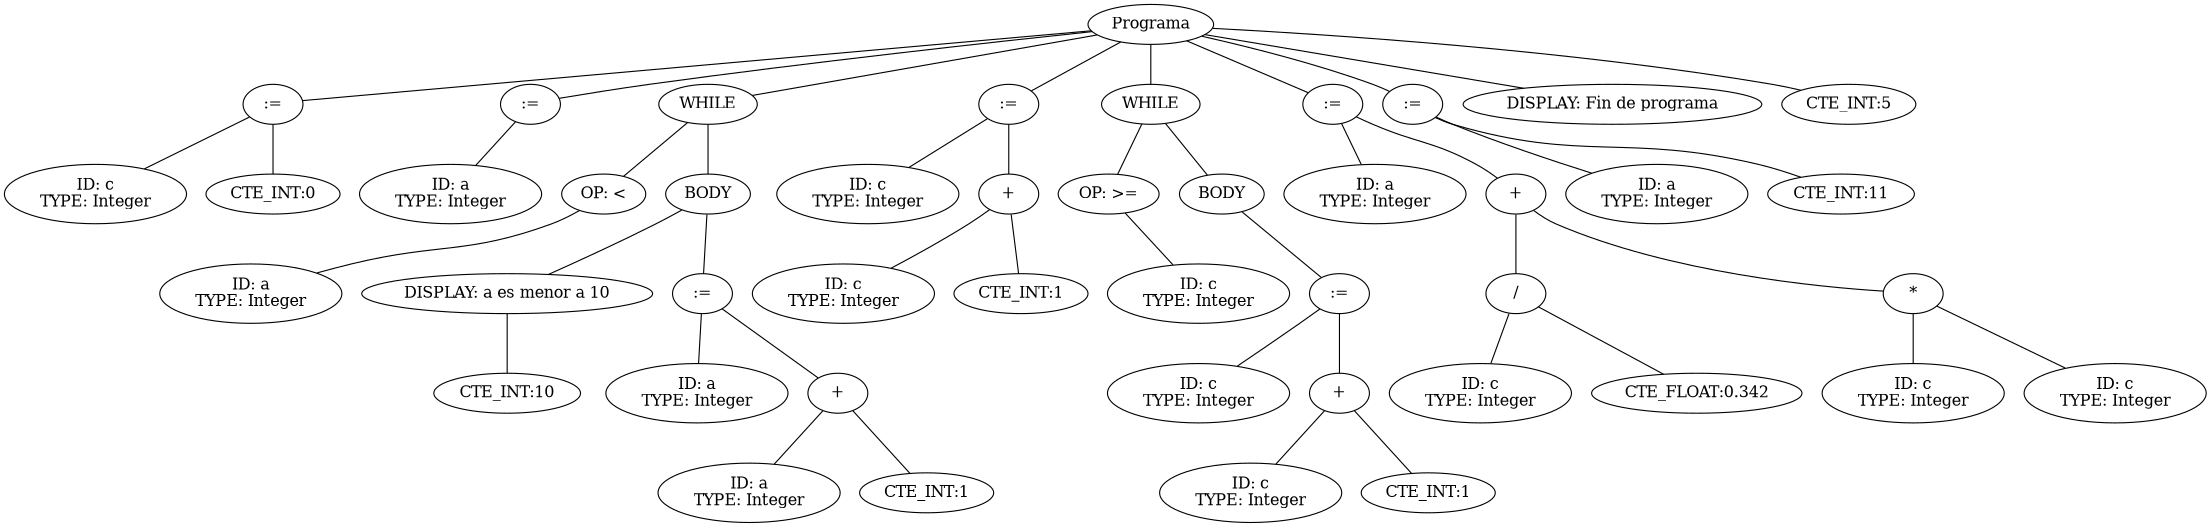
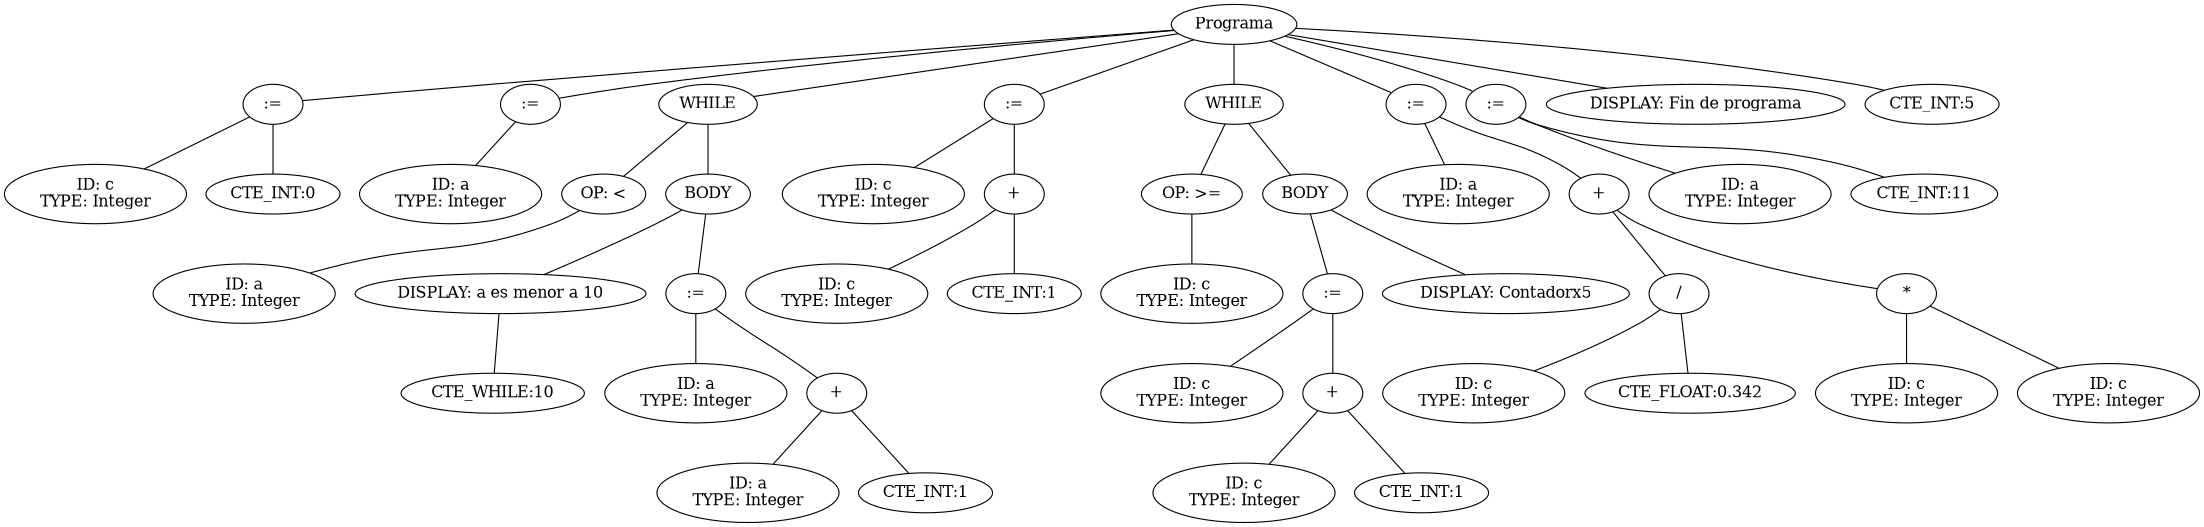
  graph {
    n1 [label=Programa]
    n2 [label=":="]
    n3 [label=":="]
    n4 [label=WHILE]
    n5 [label=":="]
    n6 [label=WHILE]
    n7 [label=":="]
    n8 [label=":="]
    n9 [label="DISPLAY: Fin de programa"]
    n10 [label="CTE_INT:5"]
    n11 [label="ID: c\nTYPE: Integer"]
    n12 [label="CTE_INT:0"]
    n13 [label="ID: a\nTYPE: Integer"]
    n14 [label="OP: <"]
    n15 [label=BODY]
    n16 [label="ID: c\nTYPE: Integer"]
    n17 [label="+"]
    n18 [label="OP: >="]
    n19 [label=BODY]
    n20 [label="ID: a\nTYPE: Integer"]
    n21 [label="+"]
    n22 [label="ID: a\nTYPE: Integer"]
    n23 [label="CTE_INT:11"]
    n24 [label="ID: a\nTYPE: Integer"]
    n25 [label="DISPLAY: a es menor a 10"]
    n26 [label=":="]
-   n27 [label="CTE_INT:10"]
+   n27 [label="CTE_WHILE:10"]
    n28 [label="ID: a\nTYPE: Integer"]
    n29 [label="+"]
    n30 [label="ID: a\nTYPE: Integer"]
    n31 [label="CTE_INT:1"]
    n32 [label="ID: c\nTYPE: Integer"]
    n33 [label="CTE_INT:1"]
    n34 [label="ID: c\nTYPE: Integer"]
    n35 [label=":="]
+   n36 [label="DISPLAY: Contadorx5"]
    n37 [label="ID: c\nTYPE: Integer"]
    n38 [label="+"]
    n39 [label="ID: c\nTYPE: Integer"]
    n40 [label="CTE_INT:1"]
    n41 [label="/"]
    n42 [label="*"]
    n43 [label="ID: c\nTYPE: Integer"]
    n44 [label="CTE_FLOAT:0.342"]
    n45 [label="ID: c\nTYPE: Integer"]
    n46 [label="ID: c\nTYPE: Integer"]
    n1 -- n2
    n1 -- n3
    n1 -- n4
    n1 -- n5
    n1 -- n6
    n1 -- n7
    n1 -- n8
    n1 -- n9
    n1 -- n10
    n2 -- n11
    n2 -- n12
    n3 -- n13
    n4 -- n14
    n4 -- n15
    n5 -- n16
    n5 -- n17
    n6 -- n18
    n6 -- n19
    n7 -- n20
    n7 -- n21
    n8 -- n22
    n8 -- n23
    n14 -- n24
    n15 -- n25
    n15 -- n26
    n17 -- n32
    n17 -- n33
    n18 -- n34
    n19 -- n35
+   n19 -- n36
    n21 -- n41
    n21 -- n42
    n25 -- n27
    n26 -- n28
    n26 -- n29
    n29 -- n30
    n29 -- n31
    n35 -- n37
    n35 -- n38
    n38 -- n39
    n38 -- n40
    n41 -- n43
    n41 -- n44
    n42 -- n45
    n42 -- n46
  }
